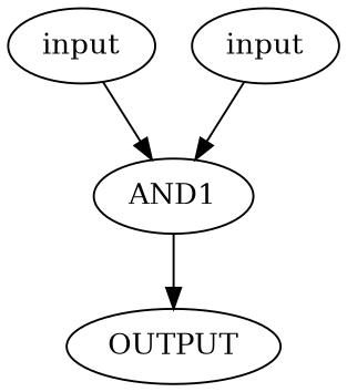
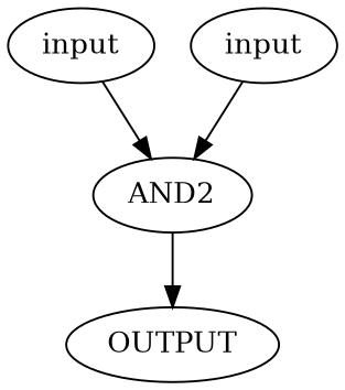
  digraph {
    n1 [label=input]
-   n2 [label=AND1]
+   n2 [label=AND2]
    n3 [label=input]
    n4 [label=OUTPUT]
    n1 -> n2
    n2 -> n4
    n3 -> n2
  }
